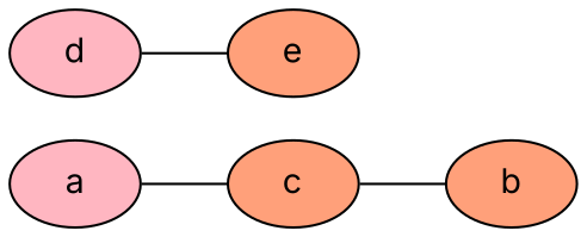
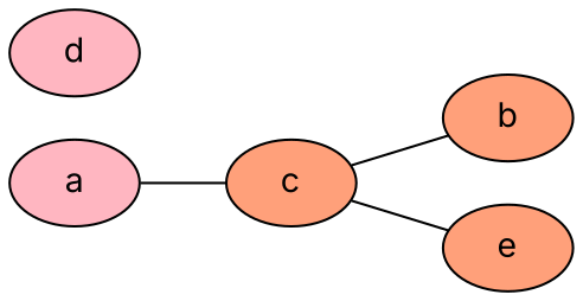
  graph {
    fontname=Inter
    rankdir=LR
    node [fillcolor=lightsalmon fontname=Inter style=filled]
    edge [fontname=Inter]
    c
    a [fillcolor=lightpink]
    b
    e
    d [fillcolor=lightpink]
    c -- b
-   d -- e
+   c -- e
    a -- c
  }
